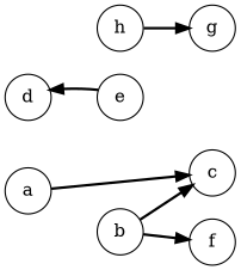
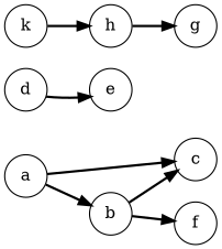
  digraph {
    rankdir=LR
    node [fillcolor=white shape=circle style=filled]
    edge [color=black dir=forward penwidth=2]
    a
    b
    c
    f
    d
    e
+   k
    h
    g
+   a -> b
    a -> c
    b -> c
    b -> f
-   e -> d
+   d -> e
+   k -> h
    h -> g
  }
